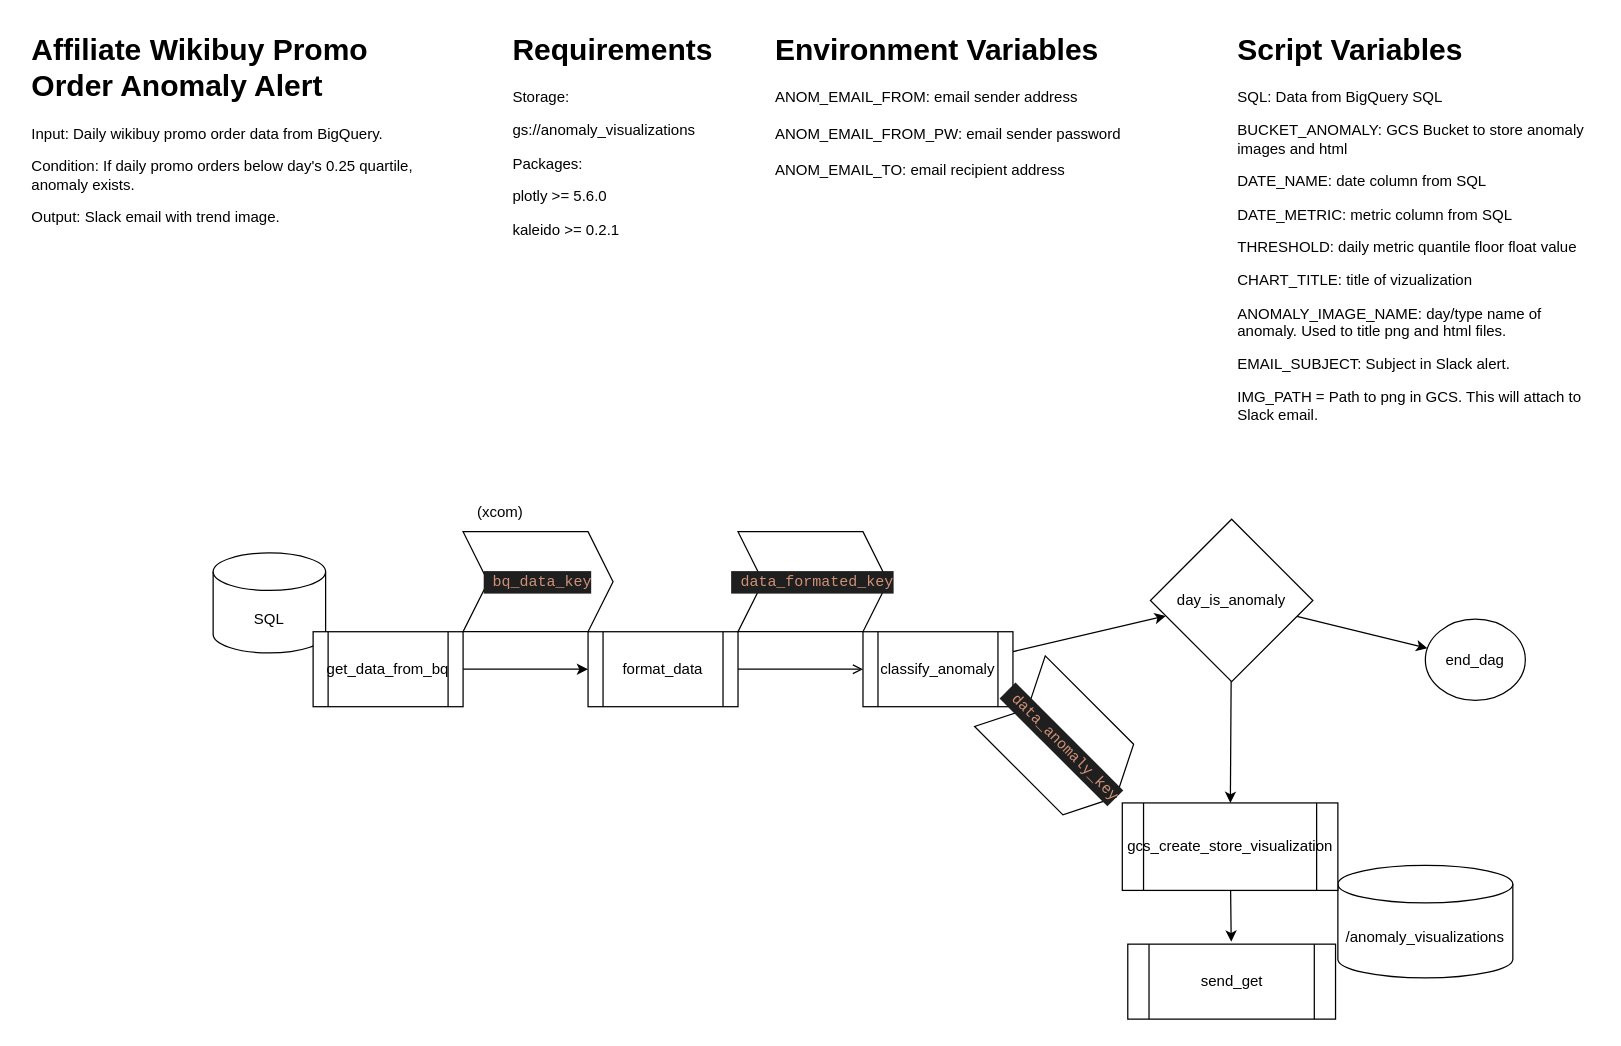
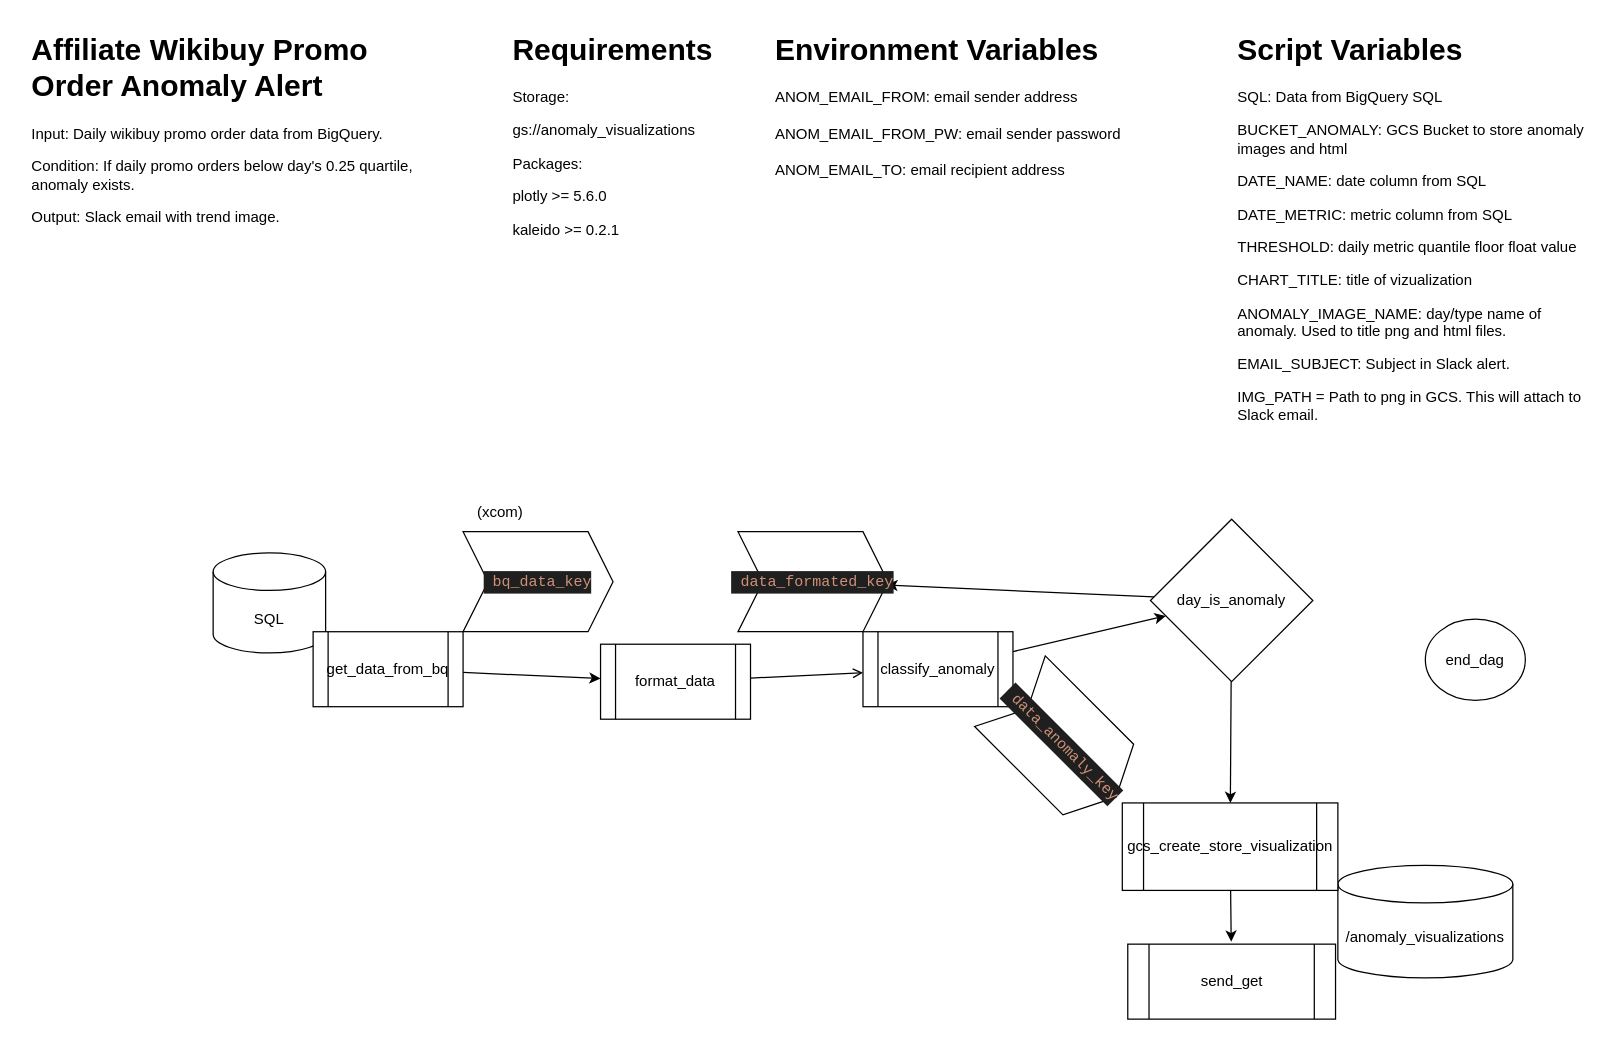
  <mxCell id="0" />
  <mxCell id="1" parent="0" />
  <mxCell id="2" value="SQL" style="shape=cylinder3;whiteSpace=wrap;html=1;boundedLbl=1;backgroundOutline=1;size=15;" parent="1" vertex="1"><mxGeometry x="170" y="442" width="90" height="80" as="geometry" /></mxCell>
  <mxCell id="3" value="&lt;h1&gt;Script Variables&lt;/h1&gt;&lt;p&gt;SQL: Data from BigQuery SQL&lt;/p&gt;&lt;p&gt;BUCKET_ANOMALY: GCS Bucket to store anomaly images and html&lt;/p&gt;&lt;p&gt;DATE_NAME: date column from SQL&lt;/p&gt;&lt;p&gt;DATE_METRIC: metric column from SQL&lt;/p&gt;&lt;p&gt;THRESHOLD: daily metric quantile floor float value&lt;/p&gt;&lt;p&gt;CHART_TITLE: title of vizualization&lt;/p&gt;&lt;p&gt;ANOMALY_IMAGE_NAME: day/type name of anomaly. Used to title png and html files.&lt;/p&gt;&lt;p&gt;EMAIL_SUBJECT: Subject in Slack alert.&lt;/p&gt;&lt;p&gt;IMG_PATH = Path to png in GCS. This will attach to Slack email.&lt;/p&gt;" style="text;html=1;strokeColor=none;fillColor=none;spacing=5;spacingTop=-20;whiteSpace=wrap;overflow=hidden;rounded=0;fontStyle=0" parent="1" vertex="1"><mxGeometry x="985" y="20" width="290" height="380" as="geometry" /></mxCell>
  <mxCell id="4" value="&lt;h1&gt;Affiliate Wikibuy Promo Order Anomaly Alert&lt;/h1&gt;&lt;p&gt;Input: Daily wikibuy promo order data from BigQuery.&lt;/p&gt;&lt;p&gt;Condition: If daily promo orders below day's 0.25 quartile, anomaly exists.&lt;/p&gt;&lt;p&gt;Output: Slack email with trend image.&lt;/p&gt;" style="text;html=1;strokeColor=none;fillColor=none;spacing=5;spacingTop=-20;whiteSpace=wrap;overflow=hidden;rounded=0;" parent="1" vertex="1"><mxGeometry x="20" y="20" width="315" height="180" as="geometry" /></mxCell>
  <mxCell id="5" value="" style="edgeStyle=none;html=1;" parent="1" source="6" target="8" edge="1"><mxGeometry relative="1" as="geometry" /></mxCell>
  <mxCell id="6" value="get_data_from_bq" style="shape=process;whiteSpace=wrap;html=1;backgroundOutline=1;" parent="1" vertex="1"><mxGeometry x="250" y="505" width="120" height="60" as="geometry" /></mxCell>
  <mxCell id="7" value="" style="edgeStyle=none;html=1;endArrow=open;" parent="1" source="8" target="10" edge="1"><mxGeometry relative="1" as="geometry" /></mxCell>
- <mxCell id="8" value="format_data" style="shape=process;whiteSpace=wrap;html=1;backgroundOutline=1;" parent="1" vertex="1"><mxGeometry x="470" y="505" width="120" height="60" as="geometry" /></mxCell>
+ <mxCell id="8" value="format_data" style="shape=process;whiteSpace=wrap;html=1;backgroundOutline=1;" parent="1" vertex="1"><mxGeometry x="480" y="515" width="120" height="60" as="geometry" /></mxCell>
  <mxCell id="9" value="" style="edgeStyle=none;html=1;" parent="1" source="10" target="13" edge="1"><mxGeometry relative="1" as="geometry" /></mxCell>
  <mxCell id="10" value="classify_anomaly" style="shape=process;whiteSpace=wrap;html=1;backgroundOutline=1;" parent="1" vertex="1"><mxGeometry x="690" y="505" width="120" height="60" as="geometry" /></mxCell>
- <mxCell id="11" value="" style="edgeStyle=none;html=1;" parent="1" source="13" target="14" edge="1"><mxGeometry relative="1" as="geometry" /></mxCell>
+ <mxCell id="11" value="" style="edgeStyle=none;html=1;" parent="1" source="13" target="22" edge="1"><mxGeometry relative="1" as="geometry" /></mxCell>
  <mxCell id="12" value="" style="edgeStyle=none;html=1;" parent="1" source="13" target="19" edge="1"><mxGeometry relative="1" as="geometry" /></mxCell>
  <mxCell id="13" value="day_is_anomaly" style="rhombus;whiteSpace=wrap;html=1;" parent="1" vertex="1"><mxGeometry x="920" y="415" width="130" height="130" as="geometry" /></mxCell>
  <mxCell id="14" value="end_dag" style="ellipse;whiteSpace=wrap;html=1;aspect=fixed;" parent="1" vertex="1"><mxGeometry x="1140" y="495" width="80" height="65" as="geometry" /></mxCell>
  <mxCell id="15" value="&lt;h1&gt;Requirements&lt;/h1&gt;&lt;p&gt;Storage:&lt;/p&gt;&lt;p&gt;gs://anomaly_visualizations&lt;/p&gt;&lt;p&gt;Packages:&lt;/p&gt;&lt;p&gt;plotly &amp;gt;= 5.6.0&lt;/p&gt;&lt;p&gt;kaleido &amp;gt;= 0.2.1&lt;/p&gt;" style="text;html=1;strokeColor=none;fillColor=none;spacing=5;spacingTop=-20;whiteSpace=wrap;overflow=hidden;rounded=0;" parent="1" vertex="1"><mxGeometry x="405" y="20" width="210" height="215" as="geometry" /></mxCell>
  <mxCell id="16" value="/anomaly_visualizations" style="shape=cylinder3;whiteSpace=wrap;html=1;boundedLbl=1;backgroundOutline=1;size=15;" parent="1" vertex="1"><mxGeometry x="1070" y="692" width="140" height="90" as="geometry" /></mxCell>
  <mxCell id="17" value="&lt;h1&gt;Environment Variables&lt;/h1&gt;&lt;div&gt;ANOM_EMAIL_FROM: email sender address&lt;/div&gt;&lt;div&gt;&lt;br&gt;&lt;/div&gt;&lt;div&gt;ANOM_EMAIL_FROM_PW: email sender password&lt;/div&gt;&lt;div&gt;&lt;br&gt;&lt;/div&gt;&lt;div&gt;ANOM_EMAIL_TO: email recipient address&lt;/div&gt;" style="text;html=1;strokeColor=none;fillColor=none;spacing=5;spacingTop=-20;whiteSpace=wrap;overflow=hidden;rounded=0;" parent="1" vertex="1"><mxGeometry x="615" y="20" width="300" height="220" as="geometry" /></mxCell>
  <mxCell id="18" value="" style="edgeStyle=none;html=1;" parent="1" edge="1"><mxGeometry relative="1" as="geometry"><mxPoint x="984.157" y="710" as="sourcePoint" /><mxPoint x="984.656" y="753" as="targetPoint" /></mxGeometry></mxCell>
  <mxCell id="19" value="gcs_create_store_visualization" style="shape=process;whiteSpace=wrap;html=1;backgroundOutline=1;" parent="1" vertex="1"><mxGeometry x="897.5" y="642" width="172.5" height="70" as="geometry" /></mxCell>
  <mxCell id="20" value="send_get" style="shape=process;whiteSpace=wrap;html=1;backgroundOutline=1;" parent="1" vertex="1"><mxGeometry x="901.88" y="755" width="166.25" height="60" as="geometry" /></mxCell>
  <mxCell id="21" value="&lt;div style=&quot;color: rgb(204, 204, 204); background-color: rgb(31, 31, 31); font-family: Menlo, Monaco, &amp;quot;Courier New&amp;quot;, monospace; line-height: 18px;&quot;&gt;&lt;span style=&quot;color: #ce9178;&quot;&gt;&amp;nbsp;bq_data_key&lt;/span&gt;&lt;/div&gt;" style="shape=step;perimeter=stepPerimeter;whiteSpace=wrap;html=1;fixedSize=1;" parent="1" vertex="1"><mxGeometry x="370" y="425" width="120" height="80" as="geometry" /></mxCell>
  <mxCell id="22" value="&lt;div style=&quot;color: rgb(204, 204, 204); background-color: rgb(31, 31, 31); font-family: Menlo, Monaco, &amp;quot;Courier New&amp;quot;, monospace; line-height: 18px;&quot;&gt;&lt;span style=&quot;color: #ce9178;&quot;&gt;&amp;nbsp;data_formated_key&lt;/span&gt;&lt;/div&gt;" style="shape=step;perimeter=stepPerimeter;whiteSpace=wrap;html=1;fixedSize=1;" parent="1" vertex="1"><mxGeometry x="590" y="425" width="120" height="80" as="geometry" /></mxCell>
  <mxCell id="23" value="&lt;div style=&quot;color: rgb(204, 204, 204); background-color: rgb(31, 31, 31); font-family: Menlo, Monaco, &amp;quot;Courier New&amp;quot;, monospace; line-height: 18px;&quot;&gt;&lt;span style=&quot;color: #ce9178;&quot;&gt;&amp;nbsp;data_anomaly_key&lt;/span&gt;&lt;/div&gt;" style="shape=step;perimeter=stepPerimeter;whiteSpace=wrap;html=1;fixedSize=1;rotation=45;" parent="1" vertex="1"><mxGeometry x="790" y="555" width="120" height="80" as="geometry" /></mxCell>
  <mxCell id="24" value="(xcom)" style="text;html=1;strokeColor=none;fillColor=none;align=center;verticalAlign=middle;whiteSpace=wrap;rounded=0;" parent="1" vertex="1"><mxGeometry x="370" y="395" width="60" height="30" as="geometry" /></mxCell>
